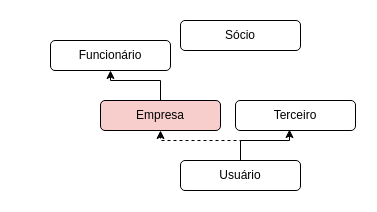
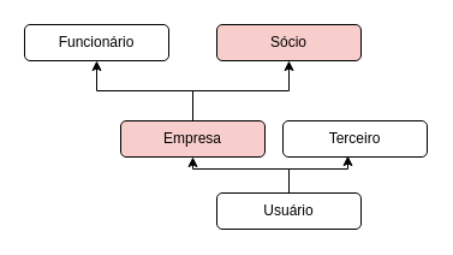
  <mxCell id="0" />
  <mxCell id="1" parent="0" />
- <mxCell id="2" style="edgeStyle=orthogonalEdgeStyle;rounded=0;orthogonalLoop=1;jettySize=auto;html=1;dashed=1;" edge="1" parent="1" source="4" target="7"><mxGeometry relative="1" as="geometry" /></mxCell>
+ <mxCell id="2" style="edgeStyle=orthogonalEdgeStyle;rounded=0;orthogonalLoop=1;jettySize=auto;html=1;" edge="1" parent="1" source="4" target="7"><mxGeometry relative="1" as="geometry" /></mxCell>
  <mxCell id="3" style="edgeStyle=orthogonalEdgeStyle;rounded=0;orthogonalLoop=1;jettySize=auto;html=1;entryX=0.45;entryY=0.967;entryDx=0;entryDy=0;entryPerimeter=0;" edge="1" parent="1" source="4" target="8"><mxGeometry relative="1" as="geometry" /></mxCell>
  <mxCell id="4" value="Usuário" style="rounded=1;whiteSpace=wrap;html=1;" parent="1" vertex="1"><mxGeometry x="180" y="160" width="120" height="30" as="geometry" /></mxCell>
  <mxCell id="5" style="edgeStyle=orthogonalEdgeStyle;rounded=0;orthogonalLoop=1;jettySize=auto;html=1;" edge="1" parent="1" source="7" target="9"><mxGeometry relative="1" as="geometry" /></mxCell>
+ <mxCell id="6" style="edgeStyle=orthogonalEdgeStyle;rounded=0;orthogonalLoop=1;jettySize=auto;html=1;entryX=0.5;entryY=1;entryDx=0;entryDy=0;" edge="1" parent="1" source="7" target="10"><mxGeometry relative="1" as="geometry" /></mxCell>
  <mxCell id="7" value="Empresa" style="rounded=1;whiteSpace=wrap;html=1;fillColor=#f8cecc;" vertex="1" parent="1"><mxGeometry x="100" y="100" width="120" height="30" as="geometry" /></mxCell>
  <mxCell id="8" value="Terceiro" style="rounded=1;whiteSpace=wrap;html=1;" vertex="1" parent="1"><mxGeometry x="235" y="100" width="120" height="30" as="geometry" /></mxCell>
- <mxCell id="9" value="Funcionário" style="rounded=1;whiteSpace=wrap;html=1;" vertex="1" parent="1"><mxGeometry x="50" y="40" width="120" height="30" as="geometry" /></mxCell>
- <mxCell id="10" value="Sócio" style="rounded=1;whiteSpace=wrap;html=1;" vertex="1" parent="1"><mxGeometry x="180" y="20" width="120" height="30" as="geometry" /></mxCell>
+ <mxCell id="9" value="Funcionário" style="rounded=1;whiteSpace=wrap;html=1;" vertex="1" parent="1"><mxGeometry x="20" y="20" width="120" height="30" as="geometry" /></mxCell>
+ <mxCell id="10" value="Sócio" style="rounded=1;whiteSpace=wrap;html=1;fillColor=#f8cecc;" vertex="1" parent="1"><mxGeometry x="180" y="20" width="120" height="30" as="geometry" /></mxCell>
